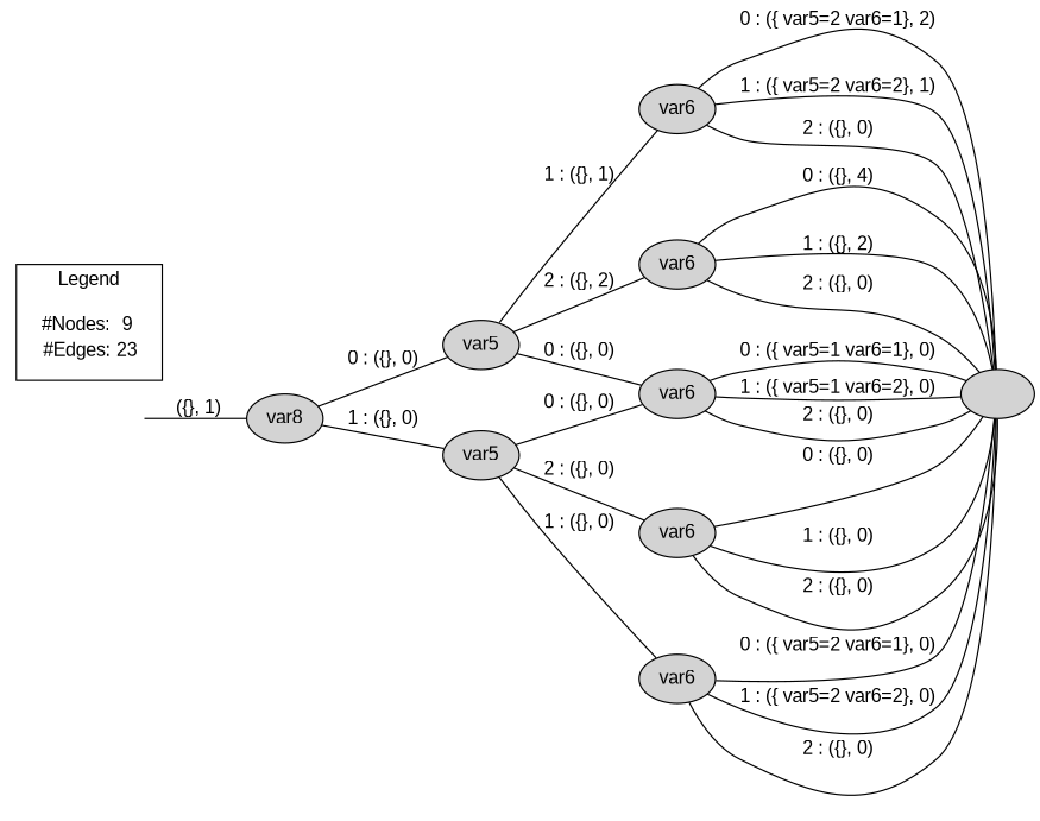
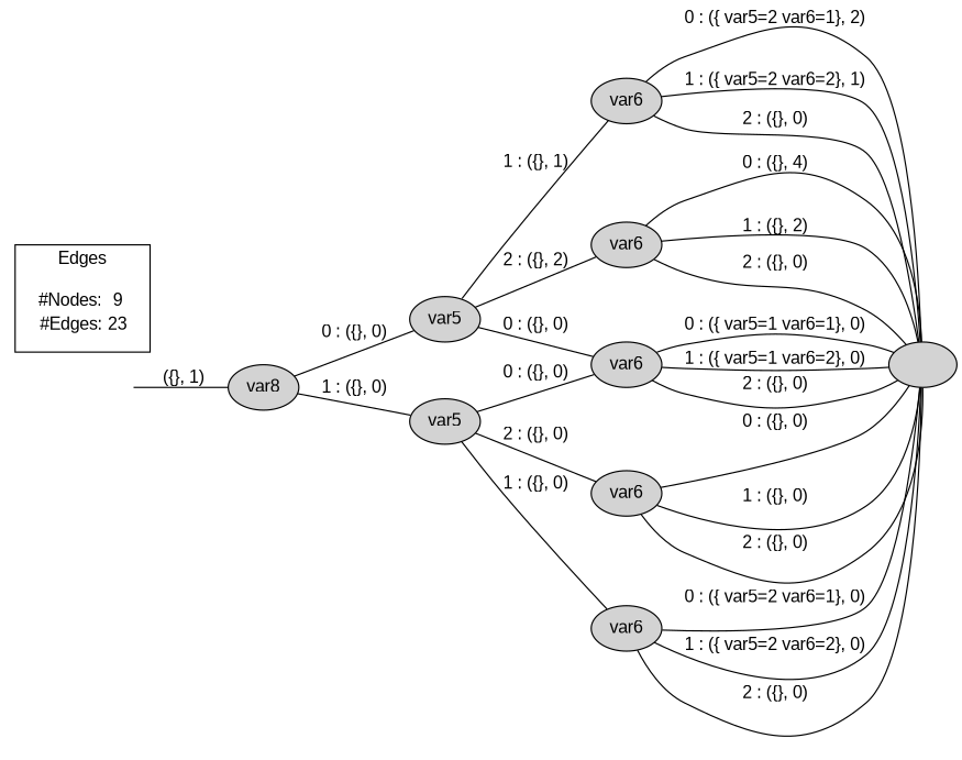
  digraph {
    rankdir=LR
    fontname="Liberation Sans"
    node [fillcolor=lightgrey style=filled fontname="Liberation Sans"]
    edge [arrowhead=none fontname="Liberation Sans"]
    n1 [label=" "]
    n2 [label=var6]
    n3 [label=var6]
    n4 [label=var6]
    n5 [label=var6]
    n6 [label=var6]
    n7 [label=var5]
    n8 [label=var5]
    n9 [label=var8]
    n10 [label=<<table border="0" cellpadding="2" cellspacing="0" cellborder="0">  <tr><td align="right" port="i1">#Nodes:</td><td>9</td></tr>  <tr><td align="right" port="i2">#Edges:</td><td>23</td></tr>  </table>> shape=plaintext fillcolor="" style=""]
    dummy [style=invis fillcolor=""]
    subgraph sub_1 {
      rank=same
      n1
    }
    subgraph sub_2 {
      rank=same
      n2
      n3
      n4
      n5
      n6
    }
    subgraph sub_3 {
      rank=same
      n7
      n8
    }
    subgraph sub_4 {
      rank=same
      n9
    }
    subgraph cluster_5 {
-     label=Legend
+     label=Edges
      n10
    }
    n2 -> n1 [label="0 : ({ var5=1 var6=1}, 0)"]
    n2 -> n1 [label="1 : ({ var5=1 var6=2}, 0)"]
    n2 -> n1 [label="2 : ({}, 0)"]
    n3 -> n1 [label="0 : ({ var5=2 var6=1}, 2)"]
    n3 -> n1 [label="1 : ({ var5=2 var6=2}, 1)"]
    n3 -> n1 [label="2 : ({}, 0)"]
    n4 -> n1 [label="0 : ({}, 4)"]
    n4 -> n1 [label="1 : ({}, 2)"]
    n4 -> n1 [label="2 : ({}, 0)"]
    n5 -> n1 [label="0 : ({ var5=2 var6=1}, 0)"]
    n5 -> n1 [label="1 : ({ var5=2 var6=2}, 0)"]
    n5 -> n1 [label="2 : ({}, 0)"]
    n6 -> n1 [label="0 : ({}, 0)"]
    n6 -> n1 [label="1 : ({}, 0)"]
    n6 -> n1 [label="2 : ({}, 0)"]
    n7 -> n2 [label="0 : ({}, 0)"]
    n7 -> n3 [label="1 : ({}, 1)"]
    n7 -> n4 [label="2 : ({}, 2)"]
    n8 -> n2 [label="0 : ({}, 0)"]
    n8 -> n5 [label="1 : ({}, 0)"]
    n8 -> n6 [label="2 : ({}, 0)"]
    n9 -> n7 [label="0 : ({}, 0)"]
    n9 -> n8 [label="1 : ({}, 0)"]
    dummy -> n9 [label="({}, 1)"]
  }
